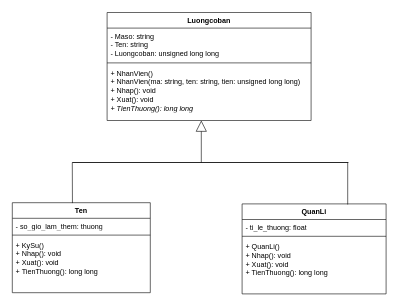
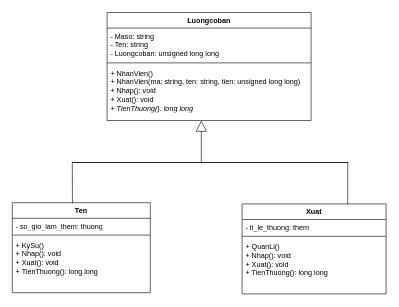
  <mxCell id="0" />
  <mxCell id="1" parent="0" />
  <mxCell id="2" value="Luongcoban" style="swimlane;fontStyle=1;align=center;verticalAlign=top;childLayout=stackLayout;horizontal=1;startSize=26;horizontalStack=0;resizeParent=1;resizeParentMax=0;resizeLast=0;collapsible=1;marginBottom=0;whiteSpace=wrap;html=1;" vertex="1" parent="1"><mxGeometry x="178" y="20" width="340" height="180" as="geometry" /></mxCell>
  <mxCell id="3" value="- Maso: &lt;span class=&quot;hljs-built_in&quot;&gt;string&lt;/span&gt;&lt;br&gt;- Ten: &lt;span class=&quot;hljs-built_in&quot;&gt;string&lt;/span&gt;&lt;br&gt;- Luongcoban: &lt;span class=&quot;hljs-type&quot;&gt;unsigned&lt;/span&gt; &lt;span class=&quot;hljs-type&quot;&gt;long&lt;/span&gt; &lt;span class=&quot;hljs-type&quot;&gt;long&lt;/span&gt;" style="text;strokeColor=none;fillColor=none;align=left;verticalAlign=top;spacingLeft=4;spacingRight=4;overflow=hidden;rotatable=0;points=[[0,0.5],[1,0.5]];portConstraint=eastwest;whiteSpace=wrap;html=1;" vertex="1" parent="2"><mxGeometry y="26" width="340" height="54" as="geometry" /></mxCell>
  <mxCell id="4" value="" style="line;strokeWidth=1;fillColor=none;align=left;verticalAlign=middle;spacingTop=-1;spacingLeft=3;spacingRight=3;rotatable=0;labelPosition=right;points=[];portConstraint=eastwest;strokeColor=inherit;" vertex="1" parent="2"><mxGeometry y="80" width="340" height="8" as="geometry" /></mxCell>
  <mxCell id="5" value="+ NhanVien()&lt;br&gt;+ NhanVien(ma: &lt;span class=&quot;hljs-built_in&quot;&gt;string&lt;/span&gt;, ten: &lt;span class=&quot;hljs-built_in&quot;&gt;string&lt;/span&gt;, tien: &lt;span class=&quot;hljs-type&quot;&gt;unsigned&lt;/span&gt; &lt;span class=&quot;hljs-type&quot;&gt;long&lt;/span&gt; &lt;span class=&quot;hljs-type&quot;&gt;long&lt;/span&gt;)&lt;br&gt;+ Nhap(): &lt;span class=&quot;hljs-type&quot;&gt;void&lt;/span&gt;&lt;br&gt;+ Xuat(): &lt;span class=&quot;hljs-type&quot;&gt;void&lt;/span&gt;&lt;br&gt;&lt;i&gt;+ TienThuong(): &lt;span class=&quot;hljs-type&quot;&gt;long&lt;/span&gt;&amp;nbsp;long&lt;/i&gt;" style="text;strokeColor=none;fillColor=none;align=left;verticalAlign=top;spacingLeft=4;spacingRight=4;overflow=hidden;rotatable=0;points=[[0,0.5],[1,0.5]];portConstraint=eastwest;whiteSpace=wrap;html=1;" vertex="1" parent="2"><mxGeometry y="88" width="340" height="92" as="geometry" /></mxCell>
- <mxCell id="6" value="QuanLi" style="swimlane;fontStyle=1;align=center;verticalAlign=top;childLayout=stackLayout;horizontal=1;startSize=26;horizontalStack=0;resizeParent=1;resizeParentMax=0;resizeLast=0;collapsible=1;marginBottom=0;whiteSpace=wrap;html=1;" vertex="1" parent="1"><mxGeometry x="403" y="339" width="240" height="150" as="geometry" /></mxCell>
- <mxCell id="7" value="- ti_le_thuong: float" style="text;strokeColor=none;fillColor=none;align=left;verticalAlign=top;spacingLeft=4;spacingRight=4;overflow=hidden;rotatable=0;points=[[0,0.5],[1,0.5]];portConstraint=eastwest;whiteSpace=wrap;html=1;" vertex="1" parent="6"><mxGeometry y="26" width="240" height="24" as="geometry" /></mxCell>
+ <mxCell id="6" value="Xuat" style="swimlane;fontStyle=1;align=center;verticalAlign=top;childLayout=stackLayout;horizontal=1;startSize=26;horizontalStack=0;resizeParent=1;resizeParentMax=0;resizeLast=0;collapsible=1;marginBottom=0;whiteSpace=wrap;html=1;" vertex="1" parent="1"><mxGeometry x="403" y="339" width="240" height="150" as="geometry" /></mxCell>
+ <mxCell id="7" value="- ti_le_thuong: them" style="text;strokeColor=none;fillColor=none;align=left;verticalAlign=top;spacingLeft=4;spacingRight=4;overflow=hidden;rotatable=0;points=[[0,0.5],[1,0.5]];portConstraint=eastwest;whiteSpace=wrap;html=1;" vertex="1" parent="6"><mxGeometry y="26" width="240" height="24" as="geometry" /></mxCell>
  <mxCell id="8" value="" style="line;strokeWidth=1;fillColor=none;align=left;verticalAlign=middle;spacingTop=-1;spacingLeft=3;spacingRight=3;rotatable=0;labelPosition=right;points=[];portConstraint=eastwest;strokeColor=inherit;" vertex="1" parent="6"><mxGeometry y="50" width="240" height="8" as="geometry" /></mxCell>
  <mxCell id="9" value="+ QuanLi()&lt;br&gt;+ Nhap(): void&lt;br&gt;+ Xuat(): void&lt;br&gt;+ TienThuong(): long long&amp;nbsp;" style="text;strokeColor=none;fillColor=none;align=left;verticalAlign=top;spacingLeft=4;spacingRight=4;overflow=hidden;rotatable=0;points=[[0,0.5],[1,0.5]];portConstraint=eastwest;whiteSpace=wrap;html=1;" vertex="1" parent="6"><mxGeometry y="58" width="240" height="92" as="geometry" /></mxCell>
  <mxCell id="10" value="Ten" style="swimlane;fontStyle=1;align=center;verticalAlign=top;childLayout=stackLayout;horizontal=1;startSize=26;horizontalStack=0;resizeParent=1;resizeParentMax=0;resizeLast=0;collapsible=1;marginBottom=0;whiteSpace=wrap;html=1;" vertex="1" parent="1"><mxGeometry x="20" y="337" width="230" height="150" as="geometry" /></mxCell>
  <mxCell id="11" value="- so_gio_lam_them: thuong" style="text;strokeColor=none;fillColor=none;align=left;verticalAlign=top;spacingLeft=4;spacingRight=4;overflow=hidden;rotatable=0;points=[[0,0.5],[1,0.5]];portConstraint=eastwest;whiteSpace=wrap;html=1;" vertex="1" parent="10"><mxGeometry y="26" width="230" height="24" as="geometry" /></mxCell>
  <mxCell id="12" value="" style="line;strokeWidth=1;fillColor=none;align=left;verticalAlign=middle;spacingTop=-1;spacingLeft=3;spacingRight=3;rotatable=0;labelPosition=right;points=[];portConstraint=eastwest;strokeColor=inherit;" vertex="1" parent="10"><mxGeometry y="50" width="230" height="8" as="geometry" /></mxCell>
  <mxCell id="13" value="+ KySu()&lt;br&gt;+ Nhap(): void&lt;br&gt;+ Xuat(): void&lt;br&gt;+ TienThuong(): long long&amp;nbsp;" style="text;strokeColor=none;fillColor=none;align=left;verticalAlign=top;spacingLeft=4;spacingRight=4;overflow=hidden;rotatable=0;points=[[0,0.5],[1,0.5]];portConstraint=eastwest;whiteSpace=wrap;html=1;" vertex="1" parent="10"><mxGeometry y="58" width="230" height="92" as="geometry" /></mxCell>
  <mxCell id="14" value="" style="endArrow=block;endSize=16;endFill=0;html=1;rounded=0;entryX=0.5;entryY=1;entryDx=0;entryDy=0;" edge="1" parent="1"><mxGeometry width="160" relative="1" as="geometry"><mxPoint x="335" y="270" as="sourcePoint" /><mxPoint x="335" y="200" as="targetPoint" /></mxGeometry></mxCell>
  <mxCell id="15" value="" style="endArrow=none;html=1;rounded=0;exitX=0.481;exitY=0.011;exitDx=0;exitDy=0;exitPerimeter=0;" edge="1" parent="1"><mxGeometry width="50" height="50" relative="1" as="geometry"><mxPoint x="120.25" y="337.65" as="sourcePoint" /><mxPoint x="120" y="270" as="targetPoint" /><Array as="points"><mxPoint x="120" y="270" /><mxPoint x="580" y="270" /></Array></mxGeometry></mxCell>
  <mxCell id="16" value="" style="endArrow=none;html=1;rounded=0;" edge="1" parent="1"><mxGeometry width="50" height="50" relative="1" as="geometry"><mxPoint x="579" y="340" as="sourcePoint" /><mxPoint x="579" y="270" as="targetPoint" /></mxGeometry></mxCell>
